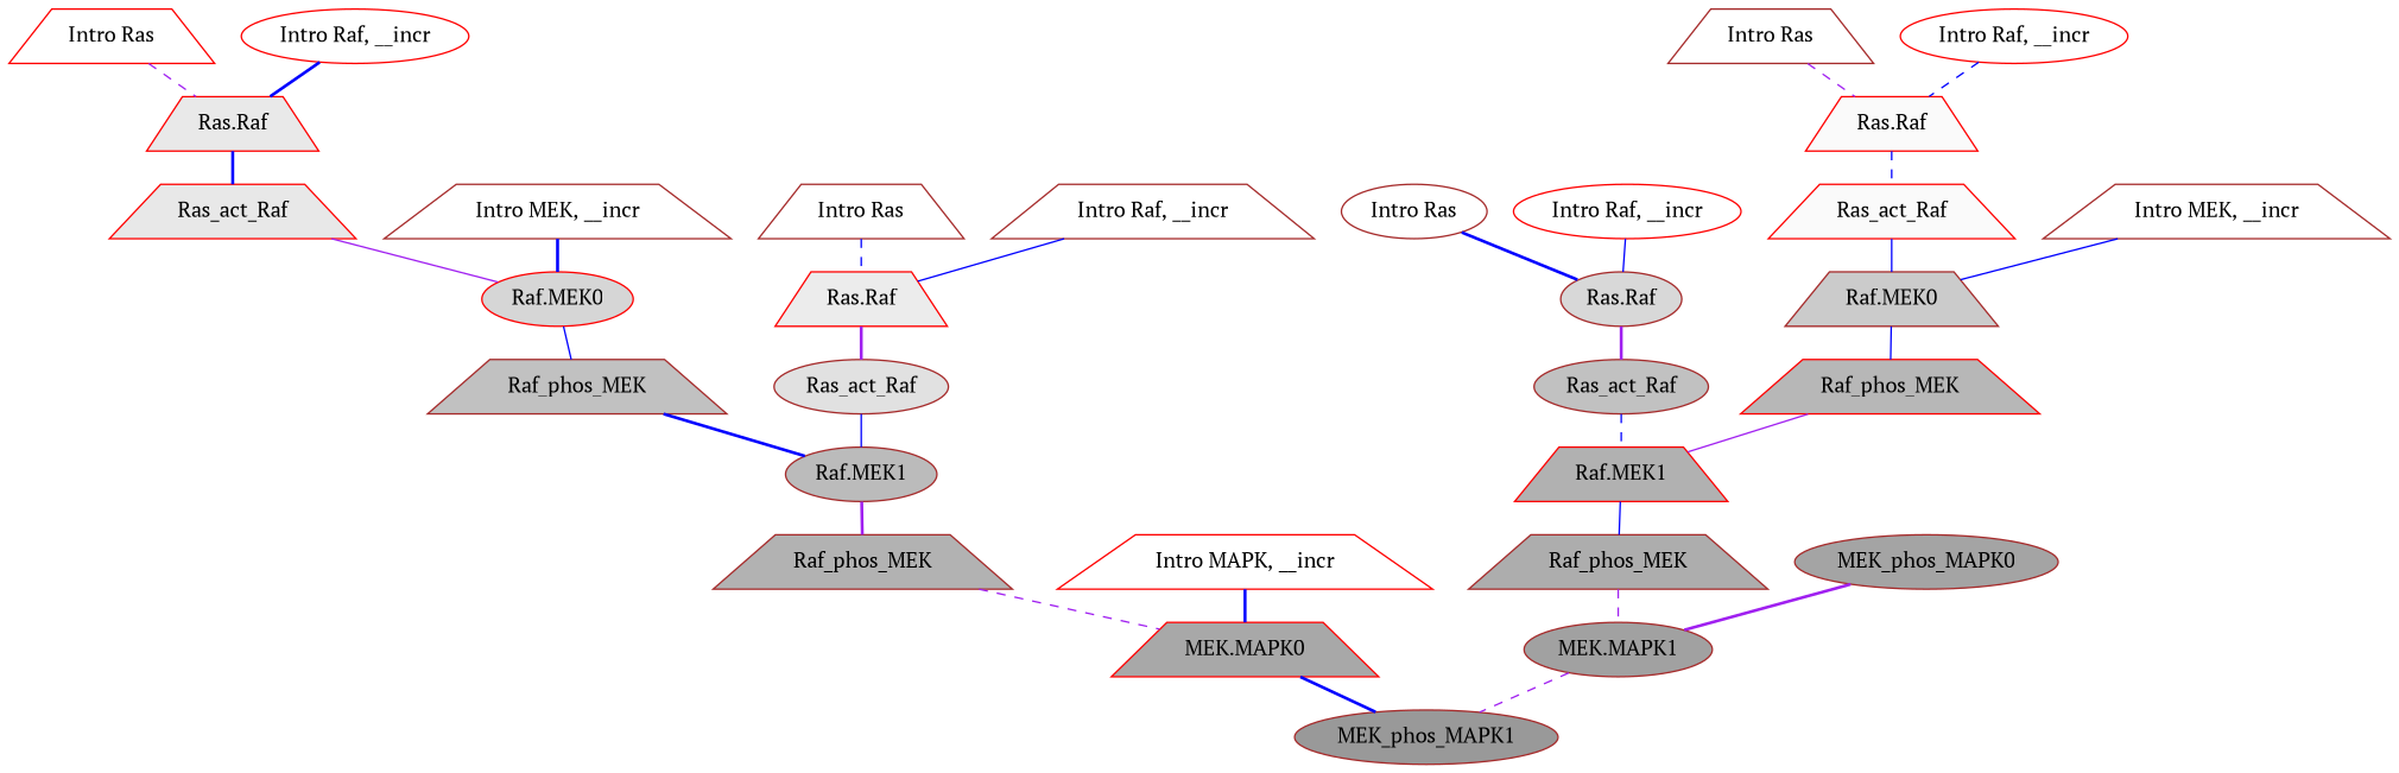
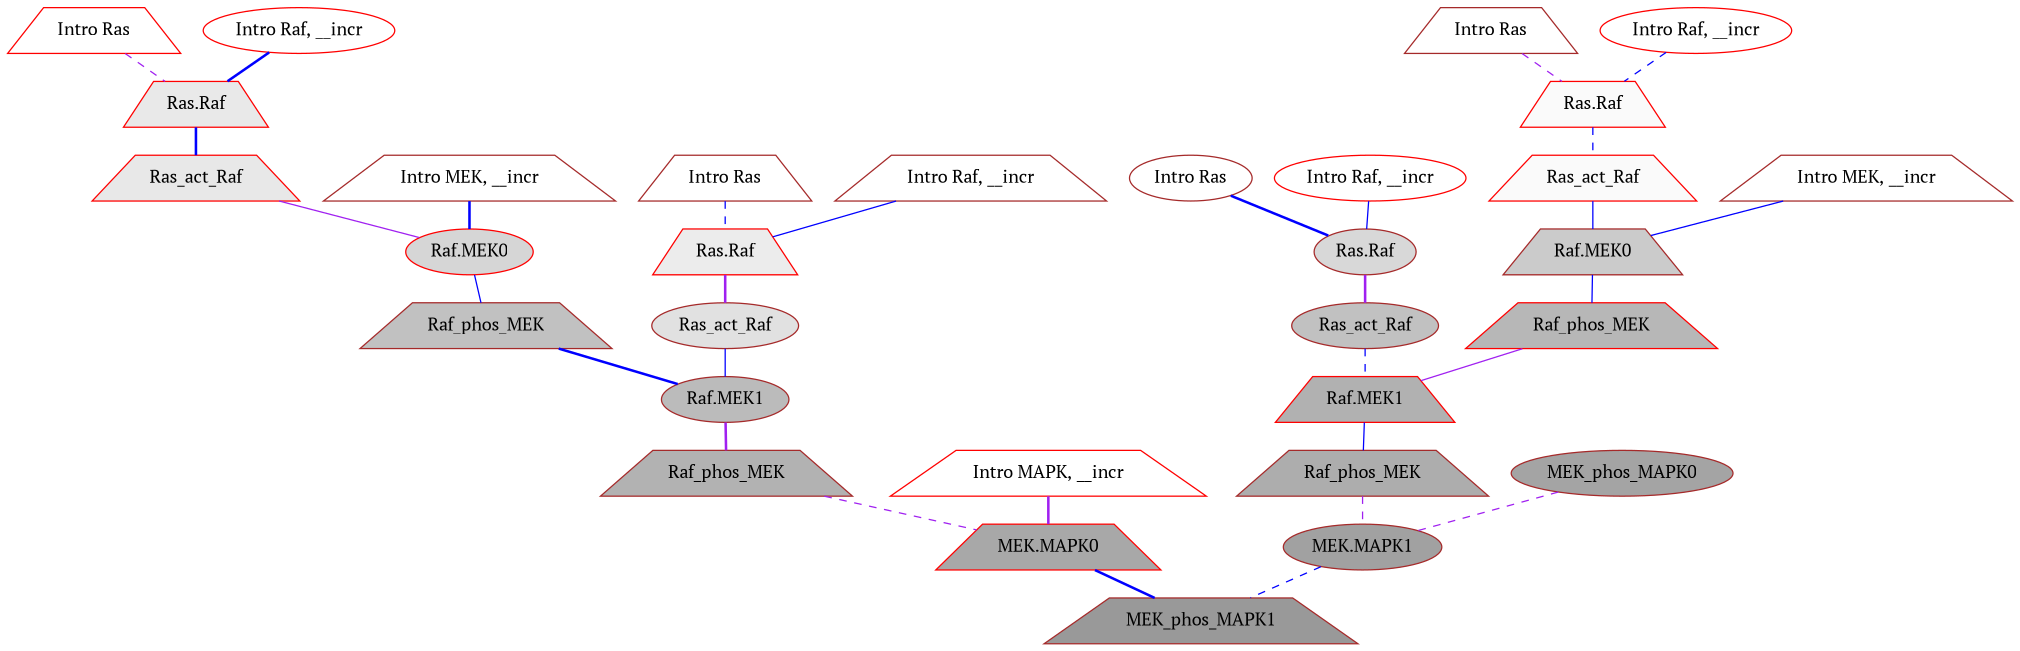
  digraph {
    fontname="PT Serif"
    rankdir=TB
    ranksep=0.30
    node [color=brown fillcolor="0.000 0.000 1.000" fontname="PT Serif" shape=trapezium style=filled]
    edge [color=blue dir=none fontname="PT Serif" style=dashed]
    n1 [color=red label="Intro Ras"]
    n2 [color=red fillcolor="0.000 0.000 0.914" label="Ras.Raf"]
    n3 [color=red fillcolor="0.000 0.000 0.908" label=Ras_act_Raf]
    n4 [label="Intro Ras"]
    n5 [color=red fillcolor="0.000 0.000 0.979" label="Ras.Raf"]
    n6 [color=red fillcolor="0.000 0.000 0.977" label=Ras_act_Raf]
    n7 [label="Intro Ras"]
    n8 [color=red fillcolor="0.000 0.000 0.924" label="Ras.Raf"]
    n9 [fillcolor="0.000 0.000 0.881" label=Ras_act_Raf shape=ellipse]
    n10 [label="Intro Ras" shape=ellipse]
    n11 [fillcolor="0.000 0.000 0.844" label="Ras.Raf" shape=ellipse]
    n12 [fillcolor="0.000 0.000 0.757" label=Ras_act_Raf shape=ellipse]
    n13 [color=red label="Intro Raf, __incr" shape=ellipse]
    n14 [color=red label="Intro Raf, __incr" shape=ellipse]
    n15 [label="Intro Raf, __incr"]
    n16 [color=red label="Intro Raf, __incr" shape=ellipse]
    n17 [label="Intro MEK, __incr"]
    n18 [color=red fillcolor="0.000 0.000 0.839" label="Raf.MEK0" shape=ellipse]
    n19 [fillcolor="0.000 0.000 0.754" label=Raf_phos_MEK]
    n20 [label="Intro MEK, __incr"]
    n21 [fillcolor="0.000 0.000 0.794" label="Raf.MEK0"]
    n22 [color=red fillcolor="0.000 0.000 0.716" label=Raf_phos_MEK]
    n23 [color=red label="Intro MAPK, __incr"]
    n24 [color=red fillcolor="0.000 0.000 0.660" label="MEK.MAPK0"]
-   n25 [fillcolor="0.000 0.000 0.600" label=MEK_phos_MAPK1 shape=ellipse]
+   n25 [fillcolor="0.000 0.000 0.600" label=MEK_phos_MAPK1]
    n26 [fillcolor="0.000 0.000 0.733" label="Raf.MEK1" shape=ellipse]
    n27 [fillcolor="0.000 0.000 0.699" label=Raf_phos_MEK]
    n28 [color=red fillcolor="0.000 0.000 0.692" label="Raf.MEK1"]
    n29 [fillcolor="0.000 0.000 0.677" label=Raf_phos_MEK]
    n30 [fillcolor="0.000 0.000 0.629" label="MEK.MAPK1" shape=ellipse]
    n31 [fillcolor="0.000 0.000 0.642" label=MEK_phos_MAPK0 shape=ellipse]
    n1 -> n2 [color=purple]
    n2 -> n3 [style=bold]
    n3 -> n18 [color=purple style=solid]
    n4 -> n5 [color=purple]
    n5 -> n6
    n6 -> n21 [style=solid]
    n7 -> n8
    n8 -> n9 [color=purple style=bold]
    n9 -> n26 [style=solid]
    n10 -> n11 [style=bold]
    n11 -> n12 [color=purple style=bold]
    n12 -> n28
    n13 -> n2 [style=bold]
    n14 -> n5
    n15 -> n8 [style=solid]
    n16 -> n11 [style=solid]
    n17 -> n18 [style=bold]
    n18 -> n19 [style=solid]
    n19 -> n26 [style=bold]
    n20 -> n21 [style=solid]
    n21 -> n22 [style=solid]
    n22 -> n28 [color=purple style=solid]
-   n23 -> n24 [style=bold]
+   n23 -> n24 [color=purple style=bold]
    n24 -> n25 [style=bold]
    n26 -> n27 [color=purple style=bold]
    n27 -> n24 [color=purple]
    n28 -> n29 [style=solid]
    n29 -> n30 [color=purple]
-   n30 -> n25 [color=purple]
-   n31 -> n30 [color=purple style=bold]
+   n30 -> n25
+   n31 -> n30 [color=purple]
  }
